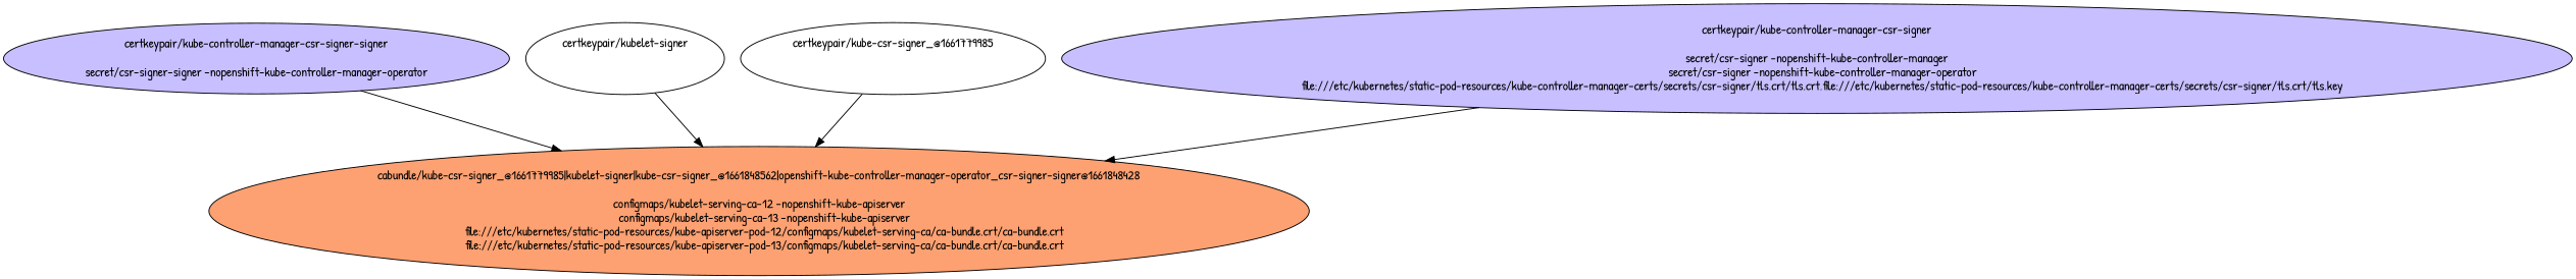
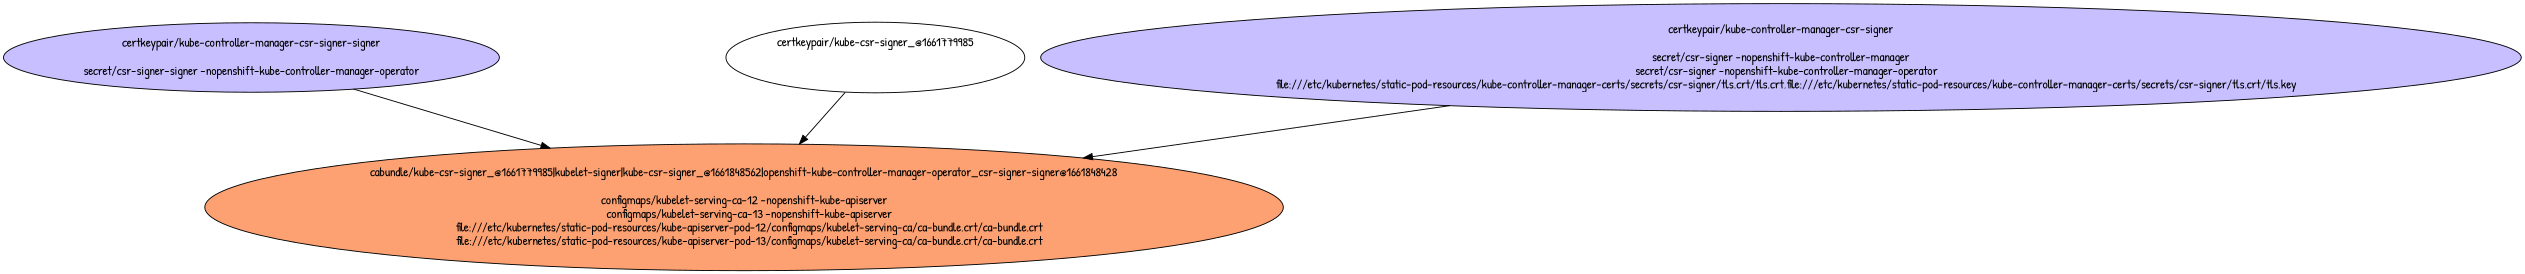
  digraph {
    fontname="Patrick Hand"
    node [fillcolor="#c7bfff" style=filled fontname="Patrick Hand"]
    edge [fontname="Patrick Hand"]
    n1 [label="certkeypair/kube-controller-manager-csr-signer-signer\n\nsecret/csr-signer-signer -nopenshift-kube-controller-manager-operator\n"]
    n2 [fillcolor="#fda172" label="cabundle/kube-csr-signer_@1661779985|kubelet-signer|kube-csr-signer_@1661848562|openshift-kube-controller-manager-operator_csr-signer-signer@1661848428\n\nconfigmaps/kubelet-serving-ca-12 -nopenshift-kube-apiserver\n    configmaps/kubelet-serving-ca-13 -nopenshift-kube-apiserver\n    file:///etc/kubernetes/static-pod-resources/kube-apiserver-pod-12/configmaps/kubelet-serving-ca/ca-bundle.crt/ca-bundle.crt\n    file:///etc/kubernetes/static-pod-resources/kube-apiserver-pod-13/configmaps/kubelet-serving-ca/ca-bundle.crt/ca-bundle.crt\n"]
-   n3 [fillcolor=white label="certkeypair/kubelet-signer\n\n\n"]
    n4 [fillcolor=white label="certkeypair/kube-csr-signer_@1661779985\n\n\n"]
    n5 [label="certkeypair/kube-controller-manager-csr-signer\n\nsecret/csr-signer -nopenshift-kube-controller-manager\n    secret/csr-signer -nopenshift-kube-controller-manager-operator\n    file:///etc/kubernetes/static-pod-resources/kube-controller-manager-certs/secrets/csr-signer/tls.crt/tls.crt,file:///etc/kubernetes/static-pod-resources/kube-controller-manager-certs/secrets/csr-signer/tls.crt/tls.key\n"]
    n1 -> n2
-   n3 -> n2
    n4 -> n2
    n5 -> n2
  }
